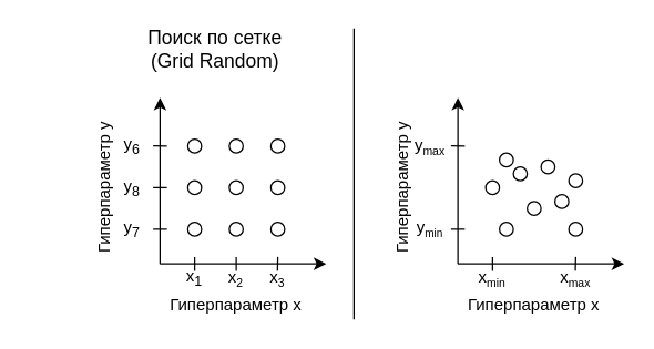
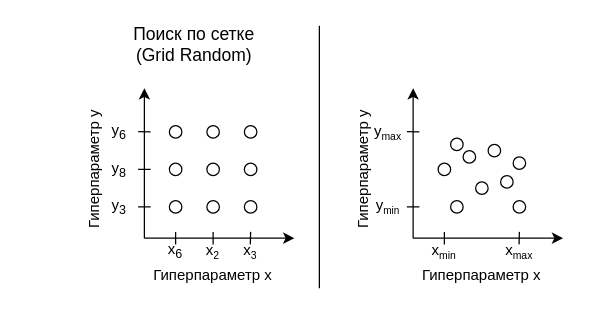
  <mxCell id="0" />
  <mxCell id="1" parent="0" />
  <mxCell id="2" value="" style="endArrow=classic;html=1;rounded=0;" edge="1" parent="1"><mxGeometry width="50" height="50" relative="1" as="geometry"><mxPoint x="115" y="190" as="sourcePoint" /><mxPoint x="115" y="70" as="targetPoint" /></mxGeometry></mxCell>
  <mxCell id="3" value="" style="endArrow=classic;html=1;rounded=0;" edge="1" parent="1"><mxGeometry width="50" height="50" relative="1" as="geometry"><mxPoint x="115" y="190" as="sourcePoint" /><mxPoint x="235" y="190" as="targetPoint" /></mxGeometry></mxCell>
  <mxCell id="4" value="" style="ellipse;whiteSpace=wrap;html=1;" vertex="1" parent="1"><mxGeometry x="135" y="160" width="10" height="10" as="geometry" /></mxCell>
  <mxCell id="5" value="" style="ellipse;whiteSpace=wrap;html=1;" vertex="1" parent="1"><mxGeometry x="165" y="160" width="10" height="10" as="geometry" /></mxCell>
  <mxCell id="6" value="" style="ellipse;whiteSpace=wrap;html=1;" vertex="1" parent="1"><mxGeometry x="195" y="160" width="10" height="10" as="geometry" /></mxCell>
  <mxCell id="7" value="" style="ellipse;whiteSpace=wrap;html=1;" vertex="1" parent="1"><mxGeometry x="135" y="130" width="10" height="10" as="geometry" /></mxCell>
  <mxCell id="8" value="" style="ellipse;whiteSpace=wrap;html=1;" vertex="1" parent="1"><mxGeometry x="165" y="130" width="10" height="10" as="geometry" /></mxCell>
  <mxCell id="9" value="" style="ellipse;whiteSpace=wrap;html=1;" vertex="1" parent="1"><mxGeometry x="195" y="130" width="10" height="10" as="geometry" /></mxCell>
  <mxCell id="10" value="" style="ellipse;whiteSpace=wrap;html=1;" vertex="1" parent="1"><mxGeometry x="135" y="100" width="10" height="10" as="geometry" /></mxCell>
  <mxCell id="11" value="" style="ellipse;whiteSpace=wrap;html=1;" vertex="1" parent="1"><mxGeometry x="165" y="100" width="10" height="10" as="geometry" /></mxCell>
  <mxCell id="12" value="" style="ellipse;whiteSpace=wrap;html=1;" vertex="1" parent="1"><mxGeometry x="195" y="100" width="10" height="10" as="geometry" /></mxCell>
  <mxCell id="13" value="" style="endArrow=none;html=1;rounded=0;" edge="1" parent="1"><mxGeometry width="50" height="50" relative="1" as="geometry"><mxPoint x="140" y="185" as="sourcePoint" /><mxPoint x="140" y="195" as="targetPoint" /></mxGeometry></mxCell>
  <mxCell id="14" value="" style="endArrow=none;html=1;rounded=0;" edge="1" parent="1"><mxGeometry width="50" height="50" relative="1" as="geometry"><mxPoint x="170" y="185" as="sourcePoint" /><mxPoint x="170" y="195" as="targetPoint" /></mxGeometry></mxCell>
  <mxCell id="15" value="" style="endArrow=none;html=1;rounded=0;" edge="1" parent="1"><mxGeometry width="50" height="50" relative="1" as="geometry"><mxPoint x="200" y="185" as="sourcePoint" /><mxPoint x="199.76" y="195" as="targetPoint" /></mxGeometry></mxCell>
  <mxCell id="16" value="" style="endArrow=none;html=1;rounded=0;" edge="1" parent="1"><mxGeometry width="50" height="50" relative="1" as="geometry"><mxPoint x="120" y="165" as="sourcePoint" /><mxPoint x="110" y="165" as="targetPoint" /></mxGeometry></mxCell>
  <mxCell id="17" value="" style="endArrow=none;html=1;rounded=0;" edge="1" parent="1"><mxGeometry width="50" height="50" relative="1" as="geometry"><mxPoint x="120" y="135" as="sourcePoint" /><mxPoint x="110" y="135" as="targetPoint" /></mxGeometry></mxCell>
  <mxCell id="18" value="" style="endArrow=none;html=1;rounded=0;" edge="1" parent="1"><mxGeometry width="50" height="50" relative="1" as="geometry"><mxPoint x="120" y="105" as="sourcePoint" /><mxPoint x="110" y="104.76" as="targetPoint" /></mxGeometry></mxCell>
- <mxCell id="19" value="x&lt;sub&gt;1&lt;/sub&gt;" style="text;html=1;strokeColor=none;fillColor=none;align=center;verticalAlign=middle;whiteSpace=wrap;rounded=0;" vertex="1" parent="1"><mxGeometry x="130" y="195" width="20" height="10" as="geometry" /></mxCell>
+ <mxCell id="19" value="x&lt;sub&gt;6&lt;/sub&gt;" style="text;html=1;strokeColor=none;fillColor=none;align=center;verticalAlign=middle;whiteSpace=wrap;rounded=0;" vertex="1" parent="1"><mxGeometry x="130" y="195" width="20" height="10" as="geometry" /></mxCell>
  <mxCell id="20" value="x&lt;span style=&quot;font-size: 10px;&quot;&gt;&lt;sub&gt;2&lt;/sub&gt;&lt;/span&gt;" style="text;html=1;strokeColor=none;fillColor=none;align=center;verticalAlign=middle;whiteSpace=wrap;rounded=0;" vertex="1" parent="1"><mxGeometry x="160" y="195" width="20" height="10" as="geometry" /></mxCell>
  <mxCell id="21" value="x&lt;span style=&quot;font-size: 10px;&quot;&gt;&lt;sub&gt;3&lt;/sub&gt;&lt;/span&gt;" style="text;html=1;strokeColor=none;fillColor=none;align=center;verticalAlign=middle;whiteSpace=wrap;rounded=0;" vertex="1" parent="1"><mxGeometry x="190" y="195" width="20" height="10" as="geometry" /></mxCell>
  <mxCell id="22" value="Гиперпараметр x" style="text;html=1;strokeColor=none;fillColor=none;align=center;verticalAlign=middle;whiteSpace=wrap;rounded=0;" vertex="1" parent="1"><mxGeometry x="115" y="210" width="110" height="20" as="geometry" /></mxCell>
  <mxCell id="23" value="&lt;span style=&quot;font-size: 12px;&quot;&gt;y&lt;/span&gt;&lt;sub&gt;6&lt;/sub&gt;" style="text;html=1;strokeColor=none;fillColor=none;align=center;verticalAlign=middle;whiteSpace=wrap;rounded=0;" vertex="1" parent="1"><mxGeometry x="85" y="100" width="20" height="10" as="geometry" /></mxCell>
  <mxCell id="24" value="&lt;span style=&quot;font-size: 12px;&quot;&gt;y&lt;/span&gt;&lt;sub&gt;8&lt;/sub&gt;" style="text;html=1;strokeColor=none;fillColor=none;align=center;verticalAlign=middle;whiteSpace=wrap;rounded=0;" vertex="1" parent="1"><mxGeometry x="85" y="130" width="20" height="10" as="geometry" /></mxCell>
- <mxCell id="25" value="&lt;span style=&quot;font-size: 12px;&quot;&gt;y&lt;/span&gt;&lt;sub&gt;7&lt;/sub&gt;" style="text;html=1;strokeColor=none;fillColor=none;align=center;verticalAlign=middle;whiteSpace=wrap;rounded=0;" vertex="1" parent="1"><mxGeometry x="85" y="160" width="20" height="10" as="geometry" /></mxCell>
+ <mxCell id="25" value="&lt;span style=&quot;font-size: 12px;&quot;&gt;y&lt;/span&gt;&lt;sub&gt;3&lt;/sub&gt;" style="text;html=1;strokeColor=none;fillColor=none;align=center;verticalAlign=middle;whiteSpace=wrap;rounded=0;" vertex="1" parent="1"><mxGeometry x="85" y="160" width="20" height="10" as="geometry" /></mxCell>
  <mxCell id="26" value="Гиперпараметр y" style="text;html=1;strokeColor=none;fillColor=none;align=center;verticalAlign=middle;whiteSpace=wrap;rounded=0;rotation=-90;" vertex="1" parent="1"><mxGeometry x="20" y="125" width="110" height="20" as="geometry" /></mxCell>
  <mxCell id="27" value="&lt;font style=&quot;font-size: 14px;&quot;&gt;Поиск по сетке &lt;br&gt;(Grid Random)&lt;/font&gt;" style="text;html=1;strokeColor=none;fillColor=none;align=center;verticalAlign=middle;whiteSpace=wrap;rounded=0;" vertex="1" parent="1"><mxGeometry x="75" y="20" width="160" height="30" as="geometry" /></mxCell>
  <mxCell id="28" value="" style="endArrow=classic;html=1;rounded=0;" edge="1" parent="1"><mxGeometry width="50" height="50" relative="1" as="geometry"><mxPoint x="330" y="190" as="sourcePoint" /><mxPoint x="330" y="70" as="targetPoint" /></mxGeometry></mxCell>
  <mxCell id="29" value="" style="endArrow=classic;html=1;rounded=0;" edge="1" parent="1"><mxGeometry width="50" height="50" relative="1" as="geometry"><mxPoint x="330" y="190" as="sourcePoint" /><mxPoint x="450" y="190" as="targetPoint" /></mxGeometry></mxCell>
  <mxCell id="30" value="" style="ellipse;whiteSpace=wrap;html=1;" vertex="1" parent="1"><mxGeometry x="360" y="160" width="10" height="10" as="geometry" /></mxCell>
  <mxCell id="31" value="" style="ellipse;whiteSpace=wrap;html=1;" vertex="1" parent="1"><mxGeometry x="380" y="145" width="10" height="10" as="geometry" /></mxCell>
  <mxCell id="32" value="" style="ellipse;whiteSpace=wrap;html=1;" vertex="1" parent="1"><mxGeometry x="410" y="160" width="10" height="10" as="geometry" /></mxCell>
  <mxCell id="33" value="" style="ellipse;whiteSpace=wrap;html=1;" vertex="1" parent="1"><mxGeometry x="350" y="130" width="10" height="10" as="geometry" /></mxCell>
  <mxCell id="34" value="" style="ellipse;whiteSpace=wrap;html=1;" vertex="1" parent="1"><mxGeometry x="370" y="120" width="10" height="10" as="geometry" /></mxCell>
  <mxCell id="35" value="" style="ellipse;whiteSpace=wrap;html=1;" vertex="1" parent="1"><mxGeometry x="400" y="140" width="10" height="10" as="geometry" /></mxCell>
  <mxCell id="36" value="" style="ellipse;whiteSpace=wrap;html=1;" vertex="1" parent="1"><mxGeometry x="360" y="110" width="10" height="10" as="geometry" /></mxCell>
  <mxCell id="37" value="" style="ellipse;whiteSpace=wrap;html=1;" vertex="1" parent="1"><mxGeometry x="390" y="115" width="10" height="10" as="geometry" /></mxCell>
  <mxCell id="38" value="" style="ellipse;whiteSpace=wrap;html=1;" vertex="1" parent="1"><mxGeometry x="410" y="125" width="10" height="10" as="geometry" /></mxCell>
  <mxCell id="39" value="" style="endArrow=none;html=1;rounded=0;" edge="1" parent="1"><mxGeometry width="50" height="50" relative="1" as="geometry"><mxPoint x="355" y="185" as="sourcePoint" /><mxPoint x="355" y="195" as="targetPoint" /></mxGeometry></mxCell>
  <mxCell id="40" value="" style="endArrow=none;html=1;rounded=0;" edge="1" parent="1"><mxGeometry width="50" height="50" relative="1" as="geometry"><mxPoint x="415" y="185" as="sourcePoint" /><mxPoint x="414.76" y="195" as="targetPoint" /></mxGeometry></mxCell>
  <mxCell id="41" value="" style="endArrow=none;html=1;rounded=0;" edge="1" parent="1"><mxGeometry width="50" height="50" relative="1" as="geometry"><mxPoint x="335" y="165" as="sourcePoint" /><mxPoint x="325" y="165" as="targetPoint" /></mxGeometry></mxCell>
  <mxCell id="42" value="" style="endArrow=none;html=1;rounded=0;" edge="1" parent="1"><mxGeometry width="50" height="50" relative="1" as="geometry"><mxPoint x="335" y="105" as="sourcePoint" /><mxPoint x="325" y="104.76" as="targetPoint" /></mxGeometry></mxCell>
  <mxCell id="43" value="x&lt;span style=&quot;font-size: 10px;&quot;&gt;&lt;sub&gt;min&lt;/sub&gt;&lt;/span&gt;" style="text;html=1;strokeColor=none;fillColor=none;align=center;verticalAlign=middle;whiteSpace=wrap;rounded=0;" vertex="1" parent="1"><mxGeometry x="345" y="195" width="20" height="10" as="geometry" /></mxCell>
  <mxCell id="44" value="x&lt;span style=&quot;font-size: 10px;&quot;&gt;&lt;sub&gt;max&lt;/sub&gt;&lt;/span&gt;" style="text;html=1;strokeColor=none;fillColor=none;align=center;verticalAlign=middle;whiteSpace=wrap;rounded=0;" vertex="1" parent="1"><mxGeometry x="405" y="195" width="20" height="10" as="geometry" /></mxCell>
  <mxCell id="45" value="Гиперпараметр x" style="text;html=1;strokeColor=none;fillColor=none;align=center;verticalAlign=middle;whiteSpace=wrap;rounded=0;" vertex="1" parent="1"><mxGeometry x="330" y="210" width="110" height="20" as="geometry" /></mxCell>
  <mxCell id="46" value="&lt;span style=&quot;font-size: 12px;&quot;&gt;y&lt;/span&gt;&lt;span style=&quot;font-size: 10px;&quot;&gt;&lt;sub&gt;max&lt;/sub&gt;&lt;/span&gt;" style="text;html=1;strokeColor=none;fillColor=none;align=center;verticalAlign=middle;whiteSpace=wrap;rounded=0;" vertex="1" parent="1"><mxGeometry x="300" y="100" width="20" height="10" as="geometry" /></mxCell>
  <mxCell id="47" value="&lt;span style=&quot;font-size: 12px;&quot;&gt;y&lt;/span&gt;&lt;sub&gt;&lt;font style=&quot;font-size: 8px;&quot;&gt;min&lt;/font&gt;&lt;/sub&gt;" style="text;html=1;strokeColor=none;fillColor=none;align=center;verticalAlign=middle;whiteSpace=wrap;rounded=0;" vertex="1" parent="1"><mxGeometry x="300" y="160" width="20" height="10" as="geometry" /></mxCell>
  <mxCell id="48" value="Гиперпараметр y" style="text;html=1;strokeColor=none;fillColor=none;align=center;verticalAlign=middle;whiteSpace=wrap;rounded=0;rotation=-90;" vertex="1" parent="1"><mxGeometry x="235" y="125" width="110" height="20" as="geometry" /></mxCell>
  <mxCell id="49" value="" style="endArrow=none;html=1;rounded=0;fontSize=8;" edge="1" parent="1"><mxGeometry width="50" height="50" relative="1" as="geometry"><mxPoint x="255" y="20" as="sourcePoint" /><mxPoint x="255" y="230" as="targetPoint" /></mxGeometry></mxCell>
